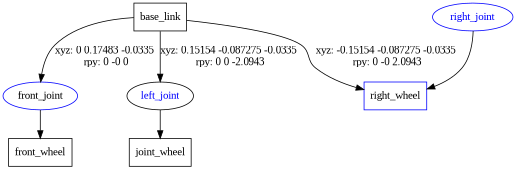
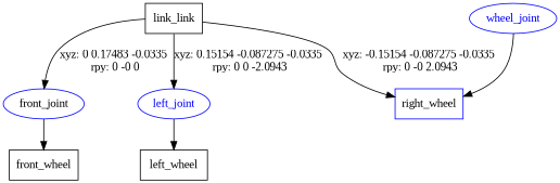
  digraph {
    fontname="Liberation Serif"
    node [fontname="Liberation Serif" shape=box color=blue]
    edge [fontname="Liberation Serif"]
-   n1 [label=base_link color=""]
+   n1 [label=link_link color=""]
    front_joint [fontcolor=black shape=ellipse]
-   left_joint [color=black fontcolor=blue shape=ellipse]
+   left_joint [fontcolor=blue shape=ellipse]
    n4 [label=right_wheel]
    n5 [label=front_wheel color=""]
-   n6 [label=joint_wheel color=""]
-   right_joint [fontcolor=blue shape=ellipse]
+   n6 [label=left_wheel color=""]
+   right_joint [fontcolor=blue shape=ellipse label=wheel_joint]
    n1 -> front_joint [label="xyz: 0 0.17483 -0.0335 \nrpy: 0 -0 0"]
    n1 -> left_joint [label="xyz: 0.15154 -0.087275 -0.0335 \nrpy: 0 0 -2.0943"]
    n1 -> n4 [label="xyz: -0.15154 -0.087275 -0.0335 \nrpy: 0 -0 2.0943"]
    front_joint -> n5
    left_joint -> n6
    right_joint -> n4
  }
